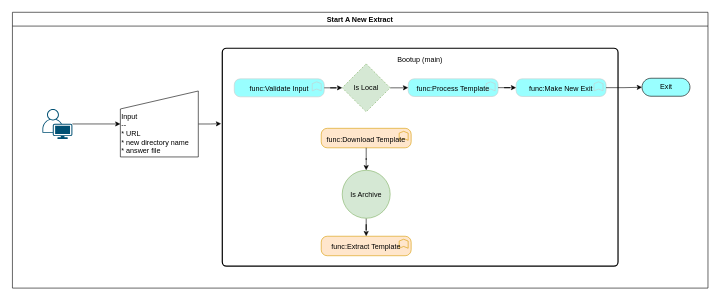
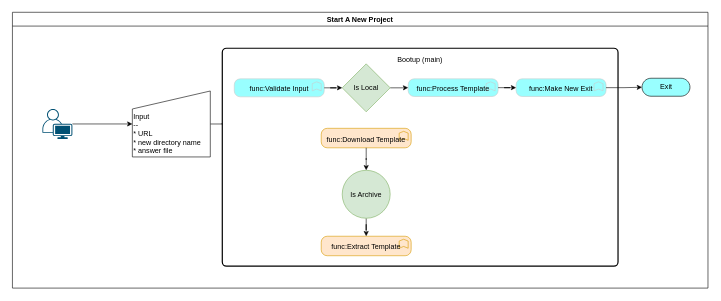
  <mxCell id="0" />
  <mxCell id="1" parent="0" />
- <mxCell id="2" value="Start A New Extract" style="swimlane;" parent="1" vertex="1"><mxGeometry x="20" y="20" width="1160" height="460" as="geometry" /></mxCell>
+ <mxCell id="2" value="Start A New Project" style="swimlane;" parent="1" vertex="1"><mxGeometry x="20" y="20" width="1160" height="460" as="geometry" /></mxCell>
  <mxCell id="3" style="edgeStyle=orthogonalEdgeStyle;rounded=0;orthogonalLoop=1;jettySize=auto;html=1;entryX=0;entryY=0.5;entryDx=0;entryDy=0;" edge="1" parent="2" source="4" target="6"><mxGeometry relative="1" as="geometry" /></mxCell>
  <mxCell id="4" value="" style="points=[[0.35,0,0],[0.98,0.51,0],[1,0.71,0],[0.67,1,0],[0,0.795,0],[0,0.65,0]];verticalLabelPosition=bottom;html=1;verticalAlign=top;aspect=fixed;align=center;pointerEvents=1;shape=mxgraph.cisco19.user;fillColor=#005073;strokeColor=none;shadow=0;sketch=0;" parent="2" vertex="1"><mxGeometry x="50" y="161.25" width="50" height="50" as="geometry" /></mxCell>
  <mxCell id="5" style="edgeStyle=orthogonalEdgeStyle;rounded=0;orthogonalLoop=1;jettySize=auto;html=1;entryX=-0.003;entryY=0.346;entryDx=0;entryDy=0;entryPerimeter=0;" edge="1" parent="2" source="6" target="8"><mxGeometry relative="1" as="geometry" /></mxCell>
- <mxCell id="6" value="&lt;span style=&quot;&quot;&gt;Input&lt;/span&gt;&lt;br style=&quot;&quot;&gt;&lt;span style=&quot;&quot;&gt;--&lt;/span&gt;&lt;br style=&quot;&quot;&gt;&lt;span style=&quot;&quot;&gt;* URL&lt;/span&gt;&lt;br style=&quot;&quot;&gt;&lt;span style=&quot;&quot;&gt;* new directory name&lt;/span&gt;&lt;br style=&quot;&quot;&gt;&lt;span style=&quot;&quot;&gt;* answer file&lt;/span&gt;" style="shape=manualInput;whiteSpace=wrap;html=1;align=left;verticalAlign=bottom;" vertex="1" parent="2"><mxGeometry x="180" y="131.25" width="130" height="110" as="geometry" /></mxCell>
+ <mxCell id="6" value="&lt;span style=&quot;&quot;&gt;Input&lt;/span&gt;&lt;br style=&quot;&quot;&gt;&lt;span style=&quot;&quot;&gt;--&lt;/span&gt;&lt;br style=&quot;&quot;&gt;&lt;span style=&quot;&quot;&gt;* URL&lt;/span&gt;&lt;br style=&quot;&quot;&gt;&lt;span style=&quot;&quot;&gt;* new directory name&lt;/span&gt;&lt;br style=&quot;&quot;&gt;&lt;span style=&quot;&quot;&gt;* answer file&lt;/span&gt;" style="shape=manualInput;whiteSpace=wrap;html=1;align=left;verticalAlign=bottom;" vertex="1" parent="2"><mxGeometry x="200" y="131.25" width="130" height="110" as="geometry" /></mxCell>
  <mxCell id="7" value="" style="group" vertex="1" connectable="0" parent="2"><mxGeometry x="350" y="60" width="660" height="363.5" as="geometry" /></mxCell>
  <mxCell id="8" value="&lt;font style=&quot;font-size: 12px&quot;&gt;Bootup (main)&lt;/font&gt;" style="rounded=1;whiteSpace=wrap;html=1;absoluteArcSize=1;arcSize=14;strokeWidth=2;shadow=0;sketch=0;gradientColor=none;fontSize=18;align=center;verticalAlign=top;" parent="7" vertex="1"><mxGeometry width="660" height="363.5" as="geometry" /></mxCell>
  <mxCell id="9" value="&lt;font style=&quot;font-size: 12px&quot;&gt;func:Download Template&lt;br&gt;&lt;/font&gt;" style="html=1;outlineConnect=0;whiteSpace=wrap;shape=mxgraph.archimate3.application;appType=func;archiType=rounded;shadow=0;sketch=0;strokeColor=#d79b00;fontSize=18;fillColor=#ffe6cc;" parent="7" vertex="1"><mxGeometry x="165" y="133.5" width="150" height="32.5" as="geometry" /></mxCell>
  <mxCell id="10" value="&lt;font style=&quot;font-size: 12px&quot;&gt;func:Validate Input&lt;br&gt;&lt;/font&gt;" style="html=1;outlineConnect=0;whiteSpace=wrap;fillColor=#99ffff;shape=mxgraph.archimate3.application;appType=func;archiType=rounded;shadow=0;sketch=0;strokeColor=#CCCCCC;fontSize=18;" vertex="1" parent="7"><mxGeometry x="20" y="51" width="150" height="30" as="geometry" /></mxCell>
  <mxCell id="11" value="&lt;font style=&quot;font-size: 12px&quot;&gt;func:Process Template&lt;br&gt;&lt;/font&gt;" style="html=1;outlineConnect=0;whiteSpace=wrap;fillColor=#99ffff;shape=mxgraph.archimate3.application;appType=func;archiType=rounded;shadow=0;sketch=0;strokeColor=#CCCCCC;fontSize=18;" vertex="1" parent="7"><mxGeometry x="310" y="51" width="150" height="29.37" as="geometry" /></mxCell>
  <mxCell id="12" value="&lt;font style=&quot;font-size: 12px&quot;&gt;func:Extract Template&lt;br&gt;&lt;/font&gt;" style="html=1;outlineConnect=0;whiteSpace=wrap;fillColor=#ffe6cc;shape=mxgraph.archimate3.application;appType=func;archiType=rounded;shadow=0;sketch=0;strokeColor=#d79b00;fontSize=18;" vertex="1" parent="7"><mxGeometry x="165" y="313.5" width="150" height="32.5" as="geometry" /></mxCell>
  <mxCell id="13" style="edgeStyle=orthogonalEdgeStyle;rounded=0;orthogonalLoop=1;jettySize=auto;html=1;" edge="1" parent="7" source="14" target="11"><mxGeometry relative="1" as="geometry" /></mxCell>
- <mxCell id="14" value="Is Local" style="rhombus;whiteSpace=wrap;html=1;align=center;fillColor=#d5e8d4;strokeColor=#82b366;dashed=1;" vertex="1" parent="7"><mxGeometry x="200" y="26" width="80" height="80" as="geometry" /></mxCell>
+ <mxCell id="14" value="Is Local" style="rhombus;whiteSpace=wrap;html=1;align=center;fillColor=#d5e8d4;strokeColor=#82b366;" vertex="1" parent="7"><mxGeometry x="200" y="26" width="80" height="80" as="geometry" /></mxCell>
  <mxCell id="15" style="edgeStyle=orthogonalEdgeStyle;rounded=0;orthogonalLoop=1;jettySize=auto;html=1;" edge="1" parent="7" source="10" target="14"><mxGeometry relative="1" as="geometry" /></mxCell>
  <mxCell id="16" style="edgeStyle=orthogonalEdgeStyle;rounded=0;orthogonalLoop=1;jettySize=auto;html=1;entryX=0.5;entryY=0;entryDx=0;entryDy=0;entryPerimeter=0;" edge="1" parent="7" source="17" target="12"><mxGeometry relative="1" as="geometry" /></mxCell>
  <mxCell id="17" value="Is Archive" style="ellipse;whiteSpace=wrap;html=1;align=center;fillColor=#d5e8d4;strokeColor=#82b366;" vertex="1" parent="7"><mxGeometry x="200" y="203.5" width="80" height="80" as="geometry" /></mxCell>
  <mxCell id="18" style="edgeStyle=orthogonalEdgeStyle;rounded=0;orthogonalLoop=1;jettySize=auto;html=1;" edge="1" parent="7" source="9" target="17"><mxGeometry relative="1" as="geometry" /></mxCell>
  <mxCell id="19" value="&lt;font style=&quot;font-size: 12px&quot;&gt;func:Make New Exit&lt;br&gt;&lt;/font&gt;" style="html=1;outlineConnect=0;whiteSpace=wrap;fillColor=#99ffff;shape=mxgraph.archimate3.application;appType=func;archiType=rounded;shadow=0;sketch=0;strokeColor=#CCCCCC;fontSize=18;" vertex="1" parent="7"><mxGeometry x="490" y="51" width="150" height="29.37" as="geometry" /></mxCell>
  <mxCell id="20" style="edgeStyle=orthogonalEdgeStyle;rounded=0;orthogonalLoop=1;jettySize=auto;html=1;entryX=0;entryY=0.5;entryDx=0;entryDy=0;entryPerimeter=0;" edge="1" parent="7" source="11" target="19"><mxGeometry relative="1" as="geometry" /></mxCell>
  <mxCell id="21" value="Exit" style="html=1;dashed=0;whitespace=wrap;shape=mxgraph.dfd.start;fillColor=#99FFFF;align=center;" vertex="1" parent="2"><mxGeometry x="1050" y="110" width="80" height="30" as="geometry" /></mxCell>
  <mxCell id="22" style="edgeStyle=orthogonalEdgeStyle;rounded=0;orthogonalLoop=1;jettySize=auto;html=1;" edge="1" parent="2" source="19" target="21"><mxGeometry relative="1" as="geometry" /></mxCell>
